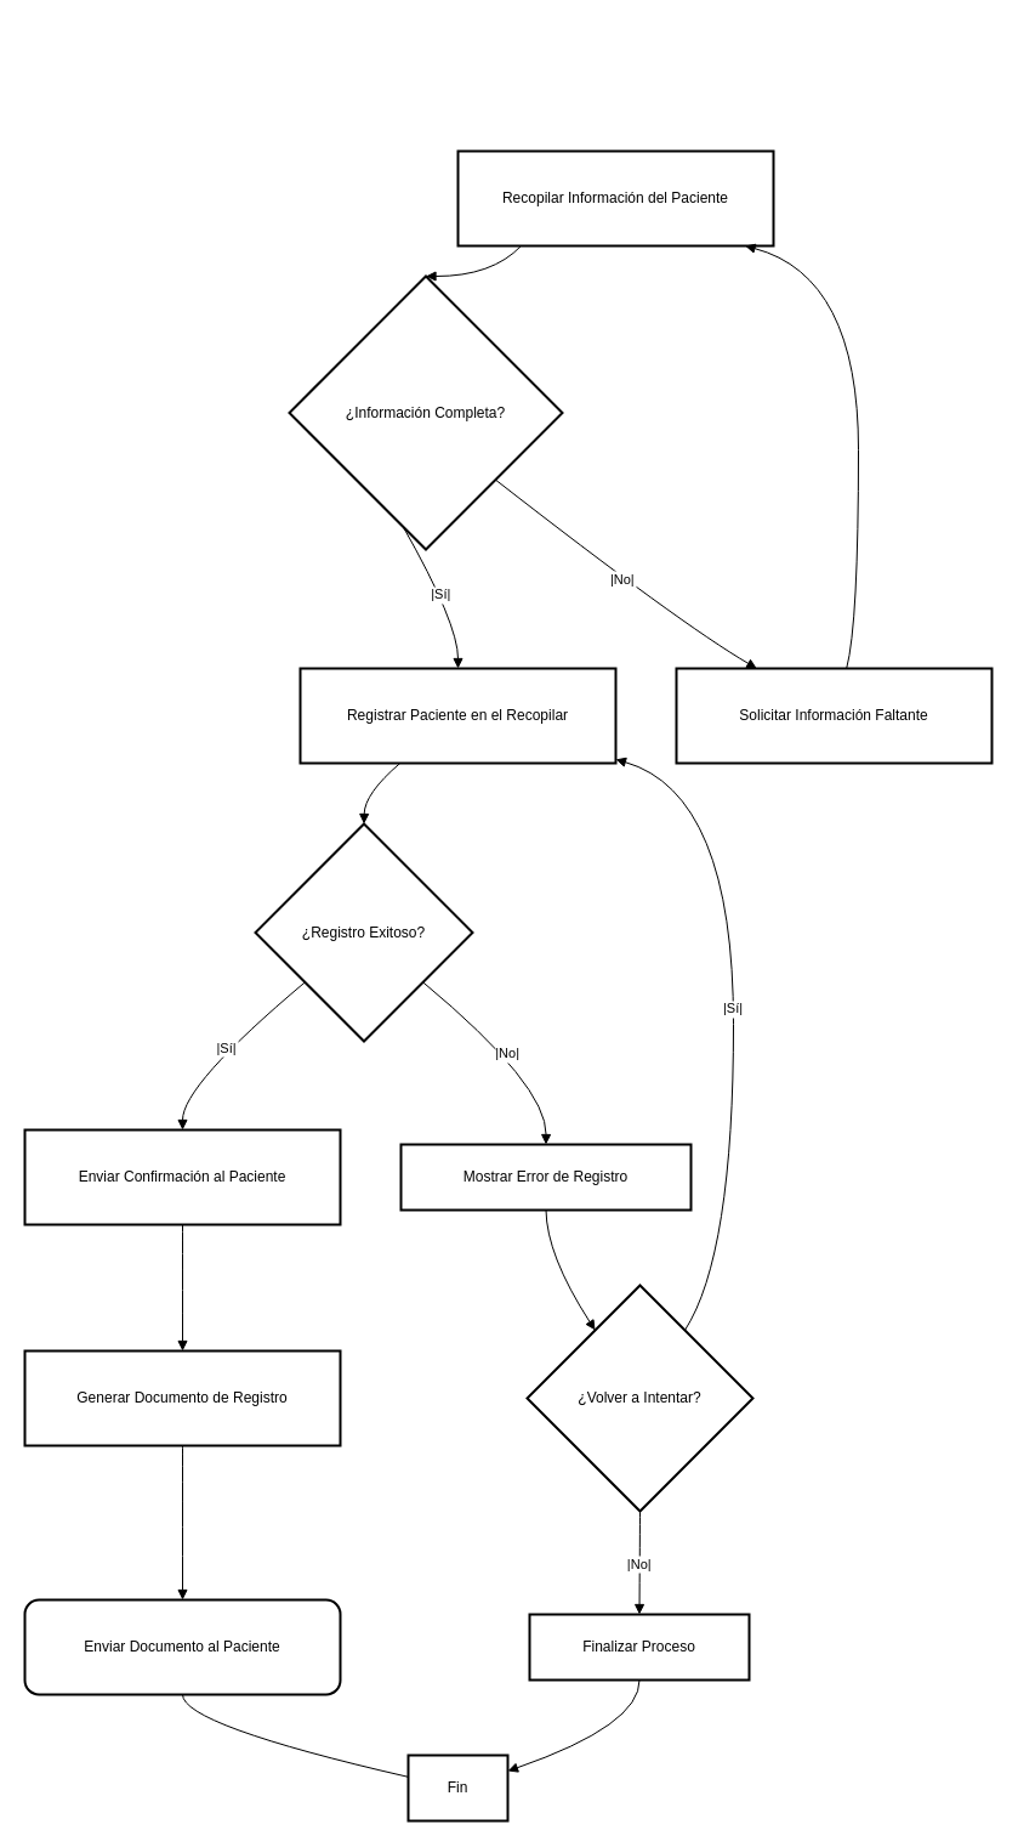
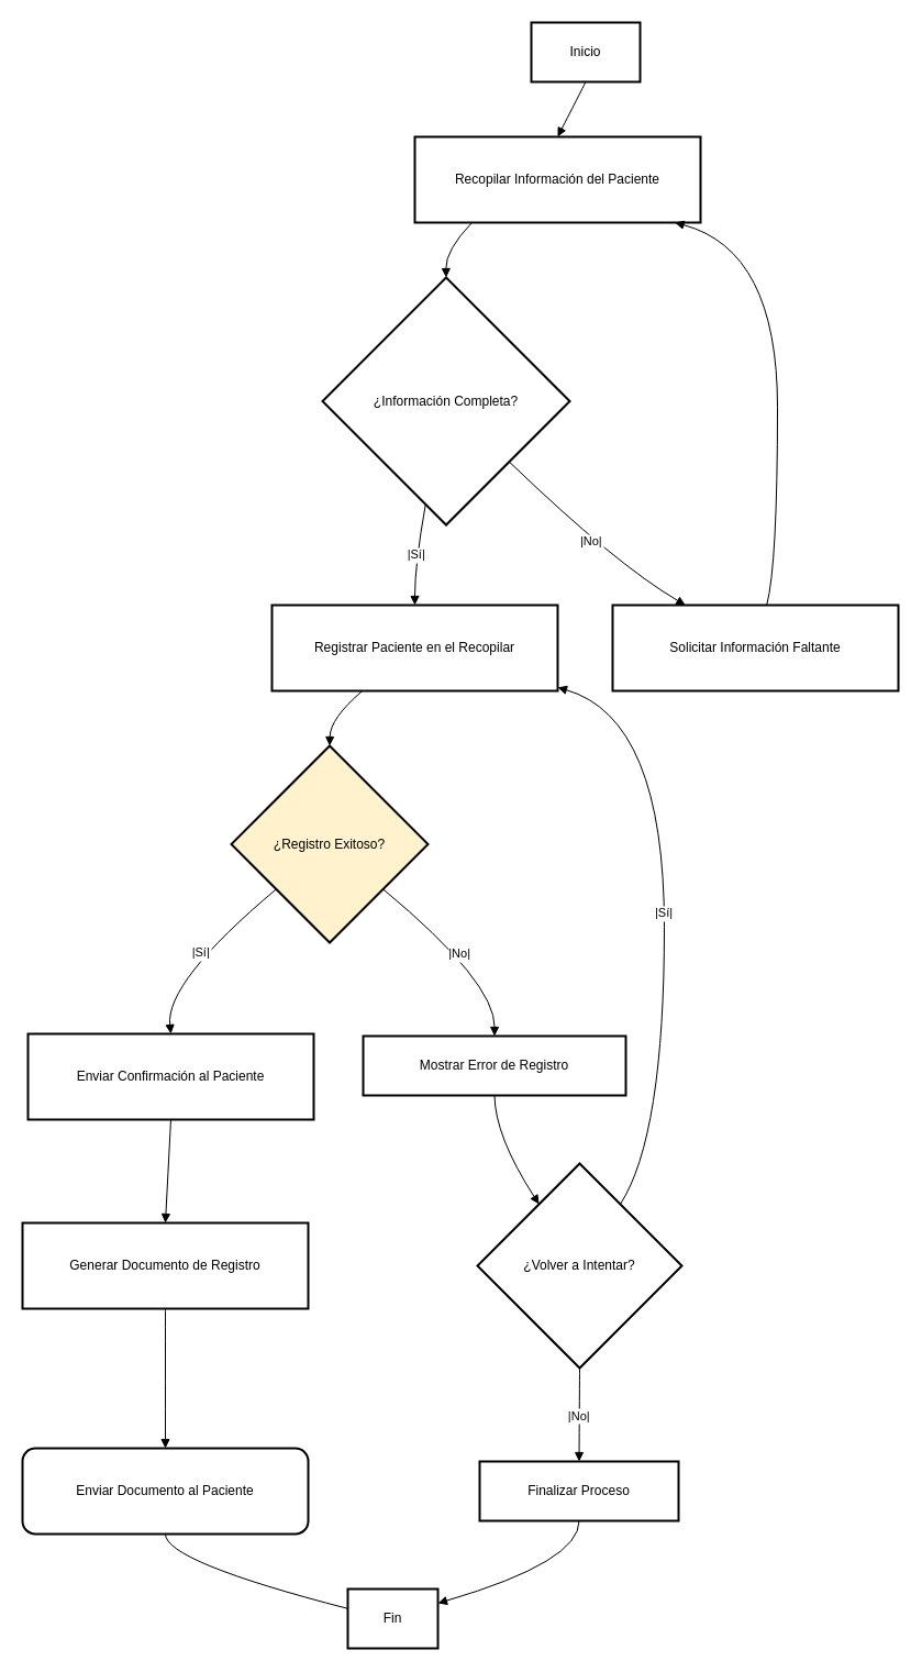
  <mxCell id="0" />
  <mxCell id="1" parent="0" />
+ <mxCell id="2" value="Inicio" style="whiteSpace=wrap;strokeWidth=2;" vertex="1" parent="1"><mxGeometry x="483" y="20" width="99" height="54" as="geometry" /></mxCell>
  <mxCell id="3" value="Recopilar Información del Paciente" style="whiteSpace=wrap;strokeWidth=2;" vertex="1" parent="1"><mxGeometry x="377" y="124" width="260" height="78" as="geometry" /></mxCell>
- <mxCell id="4" value="¿Información Completa?" style="rhombus;strokeWidth=2;whiteSpace=wrap;" vertex="1" parent="1"><mxGeometry x="238" y="227" width="225" height="225" as="geometry" /></mxCell>
+ <mxCell id="4" value="¿Información Completa?" style="rhombus;strokeWidth=2;whiteSpace=wrap;" vertex="1" parent="1"><mxGeometry x="293" y="252" width="225" height="225" as="geometry" /></mxCell>
  <mxCell id="5" value="Registrar Paciente en el Recopilar" style="whiteSpace=wrap;strokeWidth=2;" vertex="1" parent="1"><mxGeometry x="247" y="550" width="260" height="78" as="geometry" /></mxCell>
  <mxCell id="6" value="Solicitar Información Faltante" style="whiteSpace=wrap;strokeWidth=2;" vertex="1" parent="1"><mxGeometry x="557" y="550" width="260" height="78" as="geometry" /></mxCell>
- <mxCell id="7" value="¿Registro Exitoso?" style="rhombus;strokeWidth=2;whiteSpace=wrap;" vertex="1" parent="1"><mxGeometry x="210" y="678" width="179" height="179" as="geometry" /></mxCell>
- <mxCell id="8" value="Enviar Confirmación al Paciente" style="whiteSpace=wrap;strokeWidth=2;" vertex="1" parent="1"><mxGeometry x="20" y="930" width="260" height="78" as="geometry" /></mxCell>
+ <mxCell id="7" value="¿Registro Exitoso?" style="rhombus;strokeWidth=2;whiteSpace=wrap;fillColor=#fff2cc;" vertex="1" parent="1"><mxGeometry x="210" y="678" width="179" height="179" as="geometry" /></mxCell>
+ <mxCell id="8" value="Enviar Confirmación al Paciente" style="whiteSpace=wrap;strokeWidth=2;" vertex="1" parent="1"><mxGeometry x="25" y="940" width="260" height="78" as="geometry" /></mxCell>
  <mxCell id="9" value="Mostrar Error de Registro" style="whiteSpace=wrap;strokeWidth=2;" vertex="1" parent="1"><mxGeometry x="330" y="942" width="239" height="54" as="geometry" /></mxCell>
  <mxCell id="10" value="¿Volver a Intentar?" style="rhombus;strokeWidth=2;whiteSpace=wrap;" vertex="1" parent="1"><mxGeometry x="434" y="1058" width="186" height="186" as="geometry" /></mxCell>
  <mxCell id="11" value="Finalizar Proceso" style="whiteSpace=wrap;strokeWidth=2;" vertex="1" parent="1"><mxGeometry x="436" y="1329" width="181" height="54" as="geometry" /></mxCell>
  <mxCell id="12" value="Generar Documento de Registro" style="whiteSpace=wrap;strokeWidth=2;" vertex="1" parent="1"><mxGeometry x="20" y="1112" width="260" height="78" as="geometry" /></mxCell>
  <mxCell id="13" value="Enviar Documento al Paciente" style="whiteSpace=wrap;strokeWidth=2;rounded=1;" vertex="1" parent="1"><mxGeometry x="20" y="1317" width="260" height="78" as="geometry" /></mxCell>
- <mxCell id="14" value="Fin" style="whiteSpace=wrap;strokeWidth=2;" vertex="1" parent="1"><mxGeometry x="336" y="1445" width="82" height="54" as="geometry" /></mxCell>
+ <mxCell id="14" value="Fin" style="whiteSpace=wrap;strokeWidth=2;" vertex="1" parent="1"><mxGeometry x="316" y="1445" width="82" height="54" as="geometry" /></mxCell>
+ <mxCell id="15" value="" style="curved=1;startArrow=none;endArrow=block;exitX=0.5;exitY=1;entryX=0.5;entryY=0;" edge="1" parent="1" source="2" target="3"><mxGeometry relative="1" as="geometry"><Array as="points" /></mxGeometry></mxCell>
  <mxCell id="16" value="" style="curved=1;startArrow=none;endArrow=block;exitX=0.2;exitY=1;entryX=0.5;entryY=0;" edge="1" parent="1" source="3" target="4"><mxGeometry relative="1" as="geometry"><Array as="points"><mxPoint x="405" y="227" /></Array></mxGeometry></mxCell>
  <mxCell id="17" value="|Sí|" style="curved=1;startArrow=none;endArrow=block;exitX=0.4;exitY=1;entryX=0.5;entryY=-0.01;" edge="1" parent="1" source="4" target="5"><mxGeometry relative="1" as="geometry"><Array as="points"><mxPoint x="377" y="513" /></Array></mxGeometry></mxCell>
  <mxCell id="18" value="|No|" style="curved=1;startArrow=none;endArrow=block;exitX=1;exitY=0.98;entryX=0.25;entryY=-0.01;" edge="1" parent="1" source="4" target="6"><mxGeometry relative="1" as="geometry"><Array as="points"><mxPoint x="560" y="513" /></Array></mxGeometry></mxCell>
  <mxCell id="19" value="" style="curved=1;startArrow=none;endArrow=block;exitX=0.54;exitY=-0.01;entryX=0.91;entryY=1;" edge="1" parent="1" source="6" target="3"><mxGeometry relative="1" as="geometry"><Array as="points"><mxPoint x="707" y="513" /><mxPoint x="707" y="227" /></Array></mxGeometry></mxCell>
  <mxCell id="20" value="" style="curved=1;startArrow=none;endArrow=block;exitX=0.32;exitY=0.99;entryX=0.5;entryY=0;" edge="1" parent="1" source="5" target="7"><mxGeometry relative="1" as="geometry"><Array as="points"><mxPoint x="300" y="653" /></Array></mxGeometry></mxCell>
  <mxCell id="21" value="|Sí|" style="curved=1;startArrow=none;endArrow=block;exitX=0;exitY=0.92;entryX=0.5;entryY=0;" edge="1" parent="1" source="7" target="8"><mxGeometry relative="1" as="geometry"><Array as="points"><mxPoint x="150" y="893" /></Array></mxGeometry></mxCell>
  <mxCell id="22" value="|No|" style="curved=1;startArrow=none;endArrow=block;exitX=1;exitY=0.92;entryX=0.5;entryY=0;" edge="1" parent="1" source="7" target="9"><mxGeometry relative="1" as="geometry"><Array as="points"><mxPoint x="450" y="893" /></Array></mxGeometry></mxCell>
  <mxCell id="23" value="" style="curved=1;startArrow=none;endArrow=block;exitX=0.5;exitY=1;entryX=0.17;entryY=0;" edge="1" parent="1" source="9" target="10"><mxGeometry relative="1" as="geometry"><Array as="points"><mxPoint x="450" y="1033" /></Array></mxGeometry></mxCell>
  <mxCell id="24" value="|Sí|" style="curved=1;startArrow=none;endArrow=block;exitX=0.83;exitY=0;entryX=1;entryY=0.96;" edge="1" parent="1" source="10" target="5"><mxGeometry relative="1" as="geometry"><Array as="points"><mxPoint x="604" y="1033" /><mxPoint x="604" y="653" /></Array></mxGeometry></mxCell>
  <mxCell id="25" value="|No|" style="curved=1;startArrow=none;endArrow=block;exitX=0.5;exitY=1;entryX=0.5;entryY=0;" edge="1" parent="1" source="10" target="11"><mxGeometry relative="1" as="geometry"><Array as="points" /></mxGeometry></mxCell>
  <mxCell id="26" value="" style="curved=1;startArrow=none;endArrow=block;exitX=0.5;exitY=1;entryX=0.5;entryY=0;" edge="1" parent="1" source="8" target="12"><mxGeometry relative="1" as="geometry"><Array as="points" /></mxGeometry></mxCell>
  <mxCell id="27" value="" style="curved=1;startArrow=none;endArrow=block;exitX=0.5;exitY=1;entryX=0.5;entryY=0;" edge="1" parent="1" source="12" target="13"><mxGeometry relative="1" as="geometry"><Array as="points" /></mxGeometry></mxCell>
  <mxCell id="28" value="" style="curved=1;startArrow=none;endArrow=none;exitX=0.5;exitY=1;entryX=0;entryY=0.33;" edge="1" parent="1" source="13" target="14"><mxGeometry relative="1" as="geometry"><Array as="points"><mxPoint x="150" y="1420" /></Array></mxGeometry></mxCell>
  <mxCell id="29" value="" style="curved=1;startArrow=none;endArrow=block;exitX=0.5;exitY=1;entryX=1;entryY=0.24;" edge="1" parent="1" source="11" target="14"><mxGeometry relative="1" as="geometry"><Array as="points"><mxPoint x="527" y="1420" /></Array></mxGeometry></mxCell>
